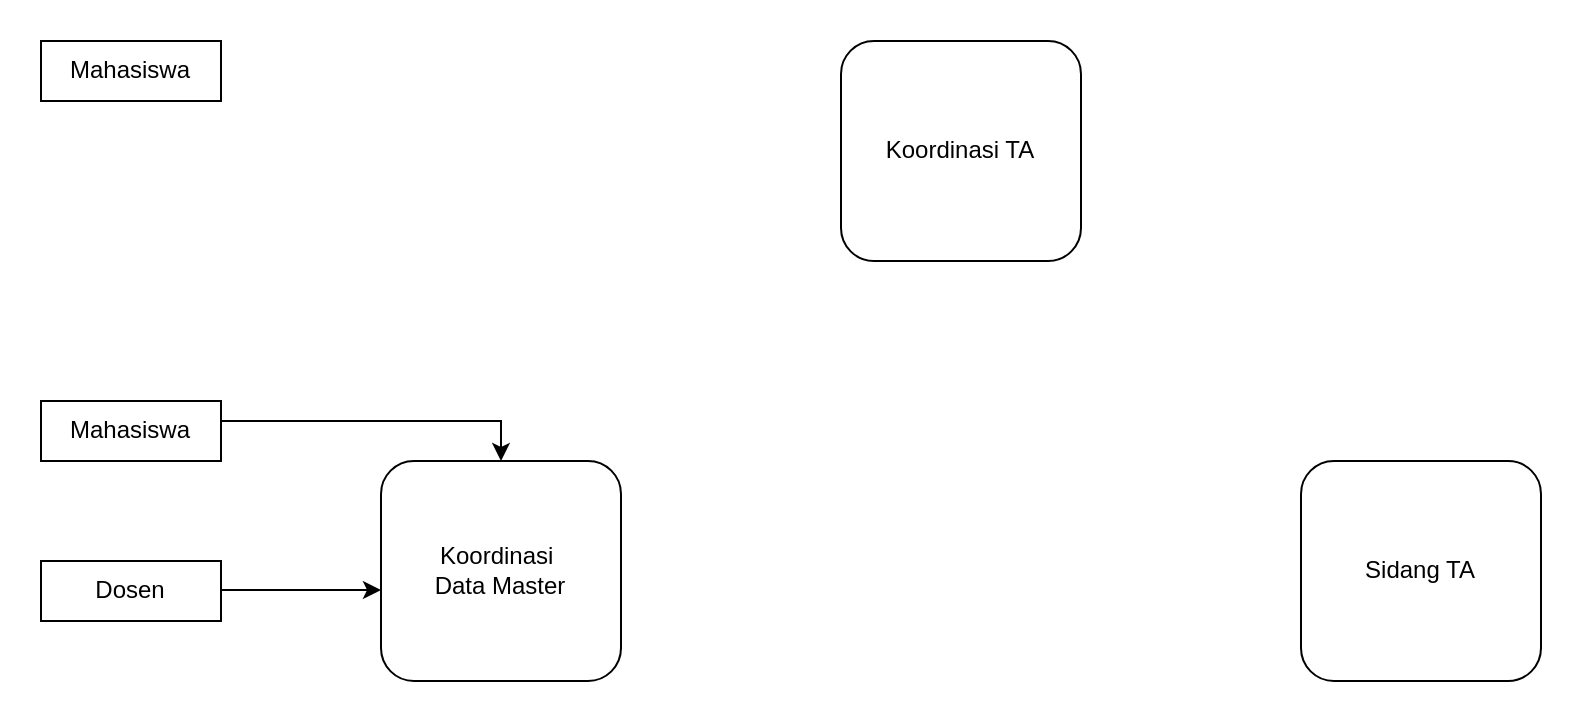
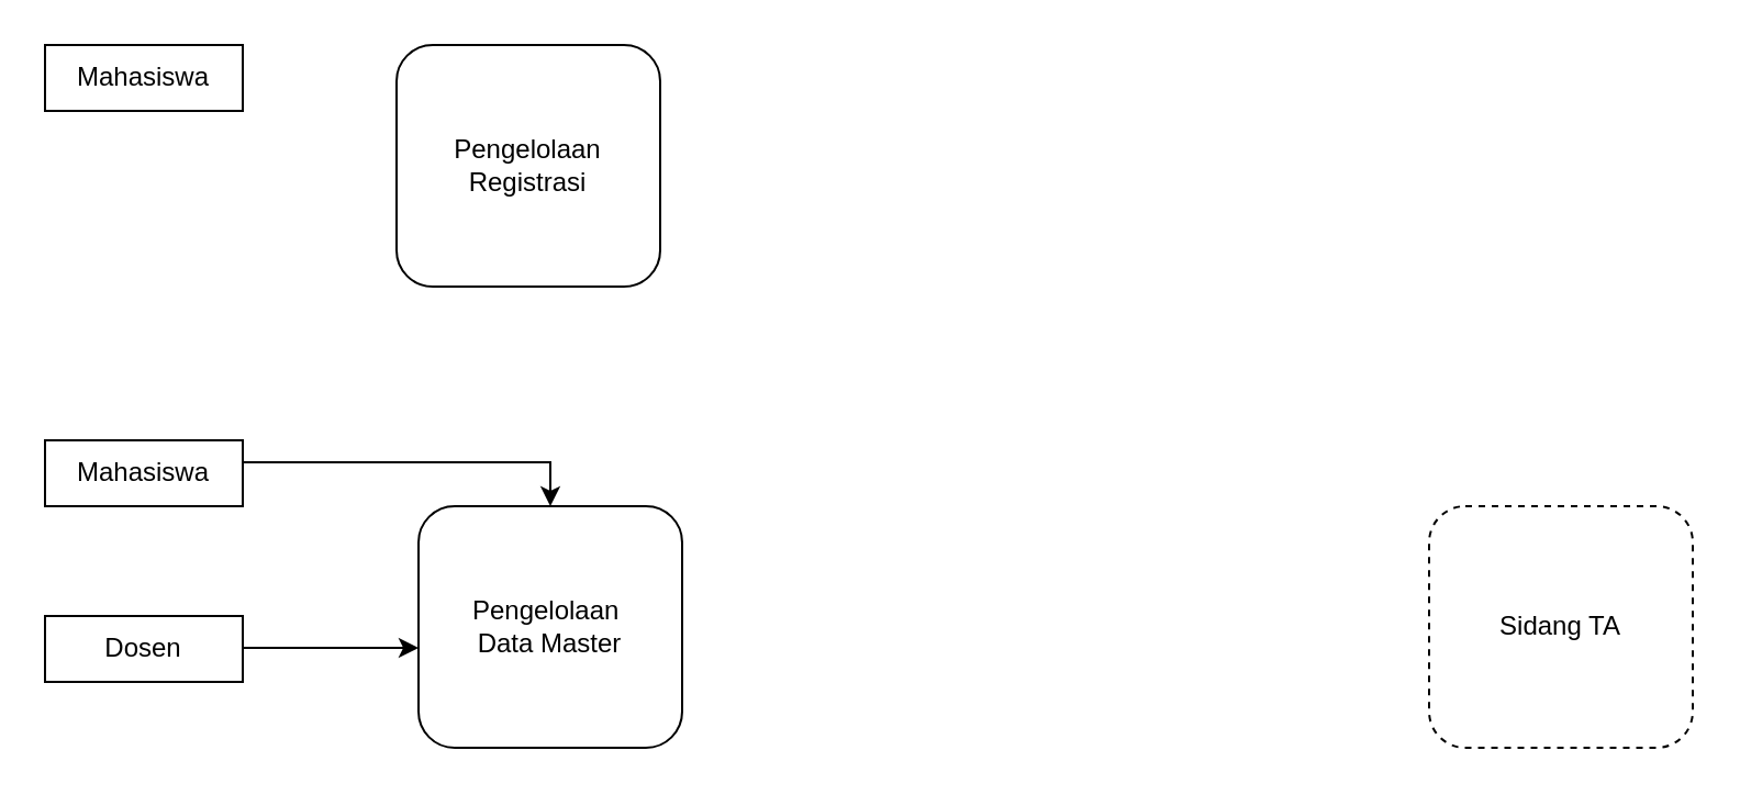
  <mxCell id="0" />
  <mxCell id="1" parent="0" />
- <mxCell id="3" value="Koordinasi TA" style="rounded=1;whiteSpace=wrap;html=1;" vertex="1" parent="1"><mxGeometry x="420" y="20" width="120" height="110" as="geometry" /></mxCell>
- <mxCell id="4" value="Sidang TA" style="rounded=1;whiteSpace=wrap;html=1;" vertex="1" parent="1"><mxGeometry x="650" y="230" width="120" height="110" as="geometry" /></mxCell>
- <mxCell id="5" value="Koordinasi&amp;nbsp;&lt;div&gt;Data Master&lt;/div&gt;" style="rounded=1;whiteSpace=wrap;html=1;" vertex="1" parent="1"><mxGeometry x="190" y="230" width="120" height="110" as="geometry" /></mxCell>
+ <mxCell id="2" value="Pengelolaan&lt;div&gt;Registrasi&lt;/div&gt;" style="rounded=1;whiteSpace=wrap;html=1;" vertex="1" parent="1"><mxGeometry x="180" y="20" width="120" height="110" as="geometry" /></mxCell>
+ <mxCell id="4" value="Sidang TA" style="rounded=1;whiteSpace=wrap;html=1;dashed=1;" vertex="1" parent="1"><mxGeometry x="650" y="230" width="120" height="110" as="geometry" /></mxCell>
+ <mxCell id="5" value="Pengelolaan&amp;nbsp;&lt;div&gt;Data Master&lt;/div&gt;" style="rounded=1;whiteSpace=wrap;html=1;" vertex="1" parent="1"><mxGeometry x="190" y="230" width="120" height="110" as="geometry" /></mxCell>
  <mxCell id="6" value="Mahasiswa" style="rounded=0;whiteSpace=wrap;html=1;" vertex="1" parent="1"><mxGeometry x="20" y="200" width="90" height="30" as="geometry" /></mxCell>
  <mxCell id="7" value="Dosen" style="rounded=0;whiteSpace=wrap;html=1;" vertex="1" parent="1"><mxGeometry x="20" y="280" width="90" height="30" as="geometry" /></mxCell>
  <mxCell id="8" value="Mahasiswa" style="rounded=0;whiteSpace=wrap;html=1;" vertex="1" parent="1"><mxGeometry x="20" y="20" width="90" height="30" as="geometry" /></mxCell>
  <mxCell id="9" value="" style="endArrow=classic;html=1;rounded=0;entryX=0.5;entryY=0;entryDx=0;entryDy=0;" edge="1" parent="1" target="5"><mxGeometry width="50" height="50" relative="1" as="geometry"><mxPoint x="110" y="210" as="sourcePoint" /><mxPoint x="160" y="160" as="targetPoint" /><Array as="points"><mxPoint x="250" y="210" /></Array></mxGeometry></mxCell>
  <mxCell id="10" value="" style="endArrow=classic;html=1;rounded=0;" edge="1" parent="1"><mxGeometry width="50" height="50" relative="1" as="geometry"><mxPoint x="110" y="294.5" as="sourcePoint" /><mxPoint x="190" y="294.5" as="targetPoint" /></mxGeometry></mxCell>
